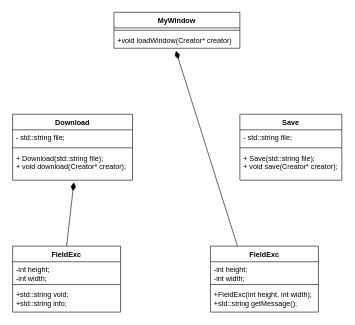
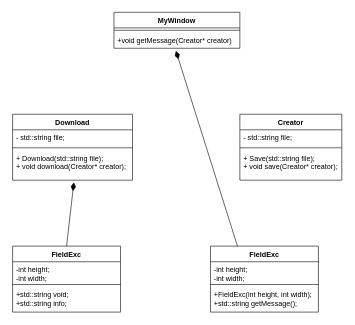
  <mxCell id="0" />
  <mxCell id="1" parent="0" />
- <mxCell id="2" value="Save" style="swimlane;fontStyle=1;align=center;verticalAlign=top;childLayout=stackLayout;horizontal=1;startSize=26;horizontalStack=0;resizeParent=1;resizeParentMax=0;resizeLast=0;collapsible=1;marginBottom=0;" parent="1" vertex="1"><mxGeometry x="399" y="190" width="170" height="110" as="geometry" /></mxCell>
+ <mxCell id="2" value="Creator" style="swimlane;fontStyle=1;align=center;verticalAlign=top;childLayout=stackLayout;horizontal=1;startSize=26;horizontalStack=0;resizeParent=1;resizeParentMax=0;resizeLast=0;collapsible=1;marginBottom=0;" parent="1" vertex="1"><mxGeometry x="399" y="190" width="170" height="110" as="geometry" /></mxCell>
  <mxCell id="3" value="- std::string file;&#10;" style="text;strokeColor=none;fillColor=none;align=left;verticalAlign=top;spacingLeft=4;spacingRight=4;overflow=hidden;rotatable=0;points=[[0,0.5],[1,0.5]];portConstraint=eastwest;" parent="2" vertex="1"><mxGeometry y="26" width="170" height="26" as="geometry" /></mxCell>
  <mxCell id="4" value="" style="line;strokeWidth=1;fillColor=none;align=left;verticalAlign=middle;spacingTop=-1;spacingLeft=3;spacingRight=3;rotatable=0;labelPosition=right;points=[];portConstraint=eastwest;strokeColor=inherit;" parent="2" vertex="1"><mxGeometry y="52" width="170" height="8" as="geometry" /></mxCell>
  <mxCell id="5" value="+ Save(std::string file);&#10;+ void save(Creator* creator);" style="text;strokeColor=none;fillColor=none;align=left;verticalAlign=top;spacingLeft=4;spacingRight=4;overflow=hidden;rotatable=0;points=[[0,0.5],[1,0.5]];portConstraint=eastwest;" parent="2" vertex="1"><mxGeometry y="60" width="170" height="50" as="geometry" /></mxCell>
  <mxCell id="6" value="Download" style="swimlane;fontStyle=1;align=center;verticalAlign=top;childLayout=stackLayout;horizontal=1;startSize=26;horizontalStack=0;resizeParent=1;resizeParentMax=0;resizeLast=0;collapsible=1;marginBottom=0;" parent="1" vertex="1"><mxGeometry x="20" y="190" width="200" height="110" as="geometry" /></mxCell>
  <mxCell id="7" value="- std::string file;&#10;" style="text;strokeColor=none;fillColor=none;align=left;verticalAlign=top;spacingLeft=4;spacingRight=4;overflow=hidden;rotatable=0;points=[[0,0.5],[1,0.5]];portConstraint=eastwest;" parent="6" vertex="1"><mxGeometry y="26" width="200" height="26" as="geometry" /></mxCell>
  <mxCell id="8" value="" style="line;strokeWidth=1;fillColor=none;align=left;verticalAlign=middle;spacingTop=-1;spacingLeft=3;spacingRight=3;rotatable=0;labelPosition=right;points=[];portConstraint=eastwest;strokeColor=inherit;" parent="6" vertex="1"><mxGeometry y="52" width="200" height="8" as="geometry" /></mxCell>
  <mxCell id="9" value="+ Download(std::string file);&#10;+ void download(Creator* creator);" style="text;strokeColor=none;fillColor=none;align=left;verticalAlign=top;spacingLeft=4;spacingRight=4;overflow=hidden;rotatable=0;points=[[0,0.5],[1,0.5]];portConstraint=eastwest;" parent="6" vertex="1"><mxGeometry y="60" width="200" height="50" as="geometry" /></mxCell>
  <mxCell id="10" value="MyWindow" style="swimlane;fontStyle=1;align=center;verticalAlign=top;childLayout=stackLayout;horizontal=1;startSize=26;horizontalStack=0;resizeParent=1;resizeParentMax=0;resizeLast=0;collapsible=1;marginBottom=0;" parent="1" vertex="1"><mxGeometry x="189" y="20" width="210" height="60" as="geometry" /></mxCell>
  <mxCell id="11" value="" style="line;strokeWidth=1;fillColor=none;align=left;verticalAlign=middle;spacingTop=-1;spacingLeft=3;spacingRight=3;rotatable=0;labelPosition=right;points=[];portConstraint=eastwest;strokeColor=inherit;" parent="10" vertex="1"><mxGeometry y="26" width="210" height="8" as="geometry" /></mxCell>
- <mxCell id="12" value="+void loadWindow(Creator* creator)" style="text;strokeColor=none;fillColor=none;align=left;verticalAlign=top;spacingLeft=4;spacingRight=4;overflow=hidden;rotatable=0;points=[[0,0.5],[1,0.5]];portConstraint=eastwest;" parent="10" vertex="1"><mxGeometry y="34" width="210" height="26" as="geometry" /></mxCell>
+ <mxCell id="12" value="+void getMessage(Creator* creator)" style="text;strokeColor=none;fillColor=none;align=left;verticalAlign=top;spacingLeft=4;spacingRight=4;overflow=hidden;rotatable=0;points=[[0,0.5],[1,0.5]];portConstraint=eastwest;" parent="10" vertex="1"><mxGeometry y="34" width="210" height="26" as="geometry" /></mxCell>
  <mxCell id="13" value="FieldExc" style="swimlane;fontStyle=1;align=center;verticalAlign=top;childLayout=stackLayout;horizontal=1;startSize=26;horizontalStack=0;resizeParent=1;resizeParentMax=0;resizeLast=0;collapsible=1;marginBottom=0;" vertex="1" parent="1"><mxGeometry x="20" y="410" width="180" height="110" as="geometry" /></mxCell>
  <mxCell id="14" value="-int height;&#10;-int width;" style="text;strokeColor=none;fillColor=none;align=left;verticalAlign=top;spacingLeft=4;spacingRight=4;overflow=hidden;rotatable=0;points=[[0,0.5],[1,0.5]];portConstraint=eastwest;" vertex="1" parent="13"><mxGeometry y="26" width="180" height="34" as="geometry" /></mxCell>
  <mxCell id="15" value="" style="line;strokeWidth=1;fillColor=none;align=left;verticalAlign=middle;spacingTop=-1;spacingLeft=3;spacingRight=3;rotatable=0;labelPosition=right;points=[];portConstraint=eastwest;strokeColor=inherit;" vertex="1" parent="13"><mxGeometry y="60" width="180" height="8" as="geometry" /></mxCell>
  <mxCell id="16" value="+std::string void;&#10;+std::string info;" style="text;strokeColor=none;fillColor=none;align=left;verticalAlign=top;spacingLeft=4;spacingRight=4;overflow=hidden;rotatable=0;points=[[0,0.5],[1,0.5]];portConstraint=eastwest;" vertex="1" parent="13"><mxGeometry y="68" width="180" height="42" as="geometry" /></mxCell>
  <mxCell id="17" value="FieldExc" style="swimlane;fontStyle=1;align=center;verticalAlign=top;childLayout=stackLayout;horizontal=1;startSize=26;horizontalStack=0;resizeParent=1;resizeParentMax=0;resizeLast=0;collapsible=1;marginBottom=0;" vertex="1" parent="1"><mxGeometry x="350" y="410" width="180" height="110" as="geometry" /></mxCell>
  <mxCell id="18" value="-int height;&#10;-int width;" style="text;strokeColor=none;fillColor=none;align=left;verticalAlign=top;spacingLeft=4;spacingRight=4;overflow=hidden;rotatable=0;points=[[0,0.5],[1,0.5]];portConstraint=eastwest;" vertex="1" parent="17"><mxGeometry y="26" width="180" height="34" as="geometry" /></mxCell>
  <mxCell id="19" value="" style="line;strokeWidth=1;fillColor=none;align=left;verticalAlign=middle;spacingTop=-1;spacingLeft=3;spacingRight=3;rotatable=0;labelPosition=right;points=[];portConstraint=eastwest;strokeColor=inherit;" vertex="1" parent="17"><mxGeometry y="60" width="180" height="8" as="geometry" /></mxCell>
  <mxCell id="20" value="+FieldExc(int height, int width);&#10;+std::string getMessage();" style="text;strokeColor=none;fillColor=none;align=left;verticalAlign=top;spacingLeft=4;spacingRight=4;overflow=hidden;rotatable=0;points=[[0,0.5],[1,0.5]];portConstraint=eastwest;" vertex="1" parent="17"><mxGeometry y="68" width="180" height="42" as="geometry" /></mxCell>
  <mxCell id="21" value="" style="endArrow=diamondThin;endSize=12;html=1;rounded=0;exitX=0.5;exitY=0;exitDx=0;exitDy=0;entryX=0.511;entryY=1.071;entryDx=0;entryDy=0;entryPerimeter=0;endFill=1;" edge="1" parent="1" source="13" target="9"><mxGeometry width="160" relative="1" as="geometry"><mxPoint x="130" y="200" as="sourcePoint" /><mxPoint x="199" y="77" as="targetPoint" /></mxGeometry></mxCell>
  <mxCell id="22" value="" style="endArrow=diamondThin;endSize=12;html=1;rounded=0;exitX=0.25;exitY=0;exitDx=0;exitDy=0;entryX=0.492;entryY=1.167;entryDx=0;entryDy=0;endFill=1;entryPerimeter=0;" edge="1" parent="1" source="17" target="12"><mxGeometry width="160" relative="1" as="geometry"><mxPoint x="425" y="403" as="sourcePoint" /><mxPoint x="340" y="280" as="targetPoint" /></mxGeometry></mxCell>
